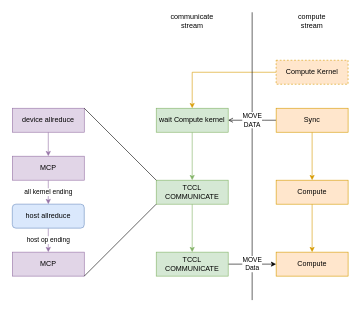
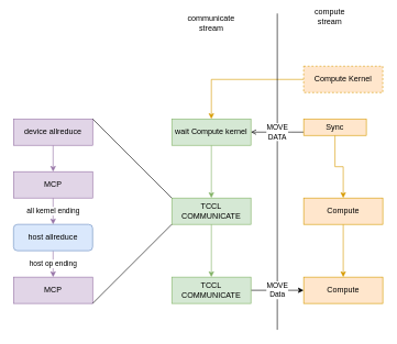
  <mxCell id="0" />
  <mxCell id="1" parent="0" />
  <mxCell id="2" value="" style="edgeStyle=orthogonalEdgeStyle;rounded=0;orthogonalLoop=1;jettySize=auto;html=1;fillColor=#d5e8d4;strokeColor=#82b366;" edge="1" parent="1" source="3" target="11"><mxGeometry relative="1" as="geometry" /></mxCell>
  <mxCell id="3" value="wait Compute kernel" style="rounded=0;whiteSpace=wrap;html=1;fillColor=#d5e8d4;strokeColor=#82b366;" vertex="1" parent="1"><mxGeometry x="260" y="180" width="120" height="40" as="geometry" /></mxCell>
  <mxCell id="4" value="" style="edgeStyle=orthogonalEdgeStyle;rounded=0;orthogonalLoop=1;jettySize=auto;html=1;fillColor=#ffe6cc;strokeColor=#d79b00;" edge="1" parent="1" source="5" target="3"><mxGeometry relative="1" as="geometry" /></mxCell>
  <mxCell id="5" value="Compute Kernel" style="rounded=0;whiteSpace=wrap;html=1;fillColor=#ffe6cc;strokeColor=#d79b00;dashed=1;" vertex="1" parent="1"><mxGeometry x="460" y="100" width="120" height="40" as="geometry" /></mxCell>
  <mxCell id="6" value="" style="endArrow=none;html=1;rounded=0;" edge="1" parent="1"><mxGeometry width="50" height="50" relative="1" as="geometry"><mxPoint x="420" y="500" as="sourcePoint" /><mxPoint x="420" y="20" as="targetPoint" /></mxGeometry></mxCell>
  <mxCell id="7" value="MOVE&lt;br&gt;DATA" style="edgeStyle=orthogonalEdgeStyle;rounded=0;orthogonalLoop=1;jettySize=auto;html=1;endArrow=open;" edge="1" parent="1" source="9" target="3"><mxGeometry relative="1" as="geometry"><Array as="points"><mxPoint x="440" y="200" /><mxPoint x="440" y="200" /></Array></mxGeometry></mxCell>
  <mxCell id="8" value="" style="edgeStyle=orthogonalEdgeStyle;rounded=0;orthogonalLoop=1;jettySize=auto;html=1;fillColor=#ffe6cc;strokeColor=#d79b00;" edge="1" parent="1" source="9" target="13"><mxGeometry relative="1" as="geometry" /></mxCell>
- <mxCell id="9" value="Sync" style="rounded=0;whiteSpace=wrap;html=1;fillColor=#ffe6cc;strokeColor=#d79b00;" vertex="1" parent="1"><mxGeometry x="460" y="180" width="120" height="40" as="geometry" /></mxCell>
+ <mxCell id="9" value="Sync" style="rounded=0;whiteSpace=wrap;html=1;fillColor=#ffe6cc;strokeColor=#d79b00;" vertex="1" parent="1"><mxGeometry x="460" y="180" width="95" height="25" as="geometry" /></mxCell>
  <mxCell id="10" value="" style="edgeStyle=orthogonalEdgeStyle;rounded=0;orthogonalLoop=1;jettySize=auto;html=1;fillColor=#d5e8d4;strokeColor=#82b366;" edge="1" parent="1" source="11" target="15"><mxGeometry relative="1" as="geometry" /></mxCell>
  <mxCell id="11" value="TCCL COMMUNICATE" style="rounded=0;whiteSpace=wrap;html=1;fillColor=#d5e8d4;strokeColor=#82b366;" vertex="1" parent="1"><mxGeometry x="260" y="300" width="120" height="40" as="geometry" /></mxCell>
  <mxCell id="12" value="" style="edgeStyle=orthogonalEdgeStyle;rounded=0;orthogonalLoop=1;jettySize=auto;html=1;fillColor=#ffe6cc;strokeColor=#d79b00;" edge="1" parent="1" source="13" target="16"><mxGeometry relative="1" as="geometry" /></mxCell>
  <mxCell id="13" value="Compute" style="rounded=0;whiteSpace=wrap;html=1;fillColor=#ffe6cc;strokeColor=#d79b00;" vertex="1" parent="1"><mxGeometry x="460" y="300" width="120" height="40" as="geometry" /></mxCell>
  <mxCell id="14" value="MOVE&lt;br&gt;Data" style="edgeStyle=orthogonalEdgeStyle;rounded=0;orthogonalLoop=1;jettySize=auto;html=1;" edge="1" parent="1" source="15" target="16"><mxGeometry relative="1" as="geometry" /></mxCell>
  <mxCell id="15" value="TCCL COMMUNICATE" style="rounded=0;whiteSpace=wrap;html=1;fillColor=#d5e8d4;strokeColor=#82b366;" vertex="1" parent="1"><mxGeometry x="260" y="420" width="120" height="40" as="geometry" /></mxCell>
  <mxCell id="16" value="Compute" style="rounded=0;whiteSpace=wrap;html=1;fillColor=#ffe6cc;strokeColor=#d79b00;" vertex="1" parent="1"><mxGeometry x="460" y="420" width="120" height="40" as="geometry" /></mxCell>
  <mxCell id="17" value="communicate&lt;br&gt;stream" style="text;html=1;strokeColor=none;fillColor=none;align=center;verticalAlign=middle;whiteSpace=wrap;rounded=0;" vertex="1" parent="1"><mxGeometry x="290" y="20" width="60" height="30" as="geometry" /></mxCell>
- <mxCell id="18" value="compute&lt;br&gt;stream" style="text;html=1;strokeColor=none;fillColor=none;align=center;verticalAlign=middle;whiteSpace=wrap;rounded=0;" vertex="1" parent="1"><mxGeometry x="490" y="20" width="60" height="30" as="geometry" /></mxCell>
+ <mxCell id="18" value="compute&lt;br&gt;stream" style="text;html=1;strokeColor=none;fillColor=none;align=center;verticalAlign=middle;whiteSpace=wrap;rounded=0;" vertex="1" parent="1"><mxGeometry x="470" y="10" width="60" height="30" as="geometry" /></mxCell>
  <mxCell id="19" value="" style="edgeStyle=orthogonalEdgeStyle;rounded=0;orthogonalLoop=1;jettySize=auto;html=1;fillColor=#e1d5e7;strokeColor=#9673a6;" edge="1" parent="1" source="20" target="22"><mxGeometry relative="1" as="geometry" /></mxCell>
  <mxCell id="20" value="device allreduce" style="rounded=0;whiteSpace=wrap;html=1;fillColor=#e1d5e7;strokeColor=#9673a6;" vertex="1" parent="1"><mxGeometry x="20" y="180" width="120" height="40" as="geometry" /></mxCell>
  <mxCell id="21" value="all kernel ending" style="edgeStyle=orthogonalEdgeStyle;rounded=0;orthogonalLoop=1;jettySize=auto;html=1;fillColor=#e1d5e7;strokeColor=#9673a6;" edge="1" parent="1" source="22" target="24"><mxGeometry relative="1" as="geometry" /></mxCell>
  <mxCell id="22" value="MCP" style="rounded=0;whiteSpace=wrap;html=1;fillColor=#e1d5e7;strokeColor=#9673a6;" vertex="1" parent="1"><mxGeometry x="20" y="260" width="120" height="40" as="geometry" /></mxCell>
  <mxCell id="23" value="host op ending" style="edgeStyle=orthogonalEdgeStyle;rounded=0;orthogonalLoop=1;jettySize=auto;html=1;fillColor=#e1d5e7;strokeColor=#9673a6;" edge="1" parent="1" source="24" target="25"><mxGeometry relative="1" as="geometry"><Array as="points"><mxPoint x="80" y="400" /><mxPoint x="80" y="400" /></Array></mxGeometry></mxCell>
  <mxCell id="24" value="host allreduce" style="whiteSpace=wrap;html=1;fillColor=#dae8fc;strokeColor=#6c8ebf;rounded=1;" vertex="1" parent="1"><mxGeometry x="20" y="340" width="120" height="40" as="geometry" /></mxCell>
  <mxCell id="25" value="MCP" style="rounded=0;whiteSpace=wrap;html=1;fillColor=#e1d5e7;strokeColor=#9673a6;" vertex="1" parent="1"><mxGeometry x="20" y="420" width="120" height="40" as="geometry" /></mxCell>
  <mxCell id="26" value="" style="endArrow=none;html=1;rounded=0;entryX=0;entryY=0;entryDx=0;entryDy=0;exitX=1;exitY=0;exitDx=0;exitDy=0;" edge="1" parent="1" source="20" target="11"><mxGeometry width="50" height="50" relative="1" as="geometry"><mxPoint x="230" y="510" as="sourcePoint" /><mxPoint x="280" y="460" as="targetPoint" /></mxGeometry></mxCell>
  <mxCell id="27" value="" style="endArrow=none;html=1;rounded=0;entryX=0;entryY=1;entryDx=0;entryDy=0;exitX=1;exitY=1;exitDx=0;exitDy=0;" edge="1" parent="1" source="25" target="11"><mxGeometry width="50" height="50" relative="1" as="geometry"><mxPoint x="150" y="150" as="sourcePoint" /><mxPoint x="270" y="310" as="targetPoint" /></mxGeometry></mxCell>
